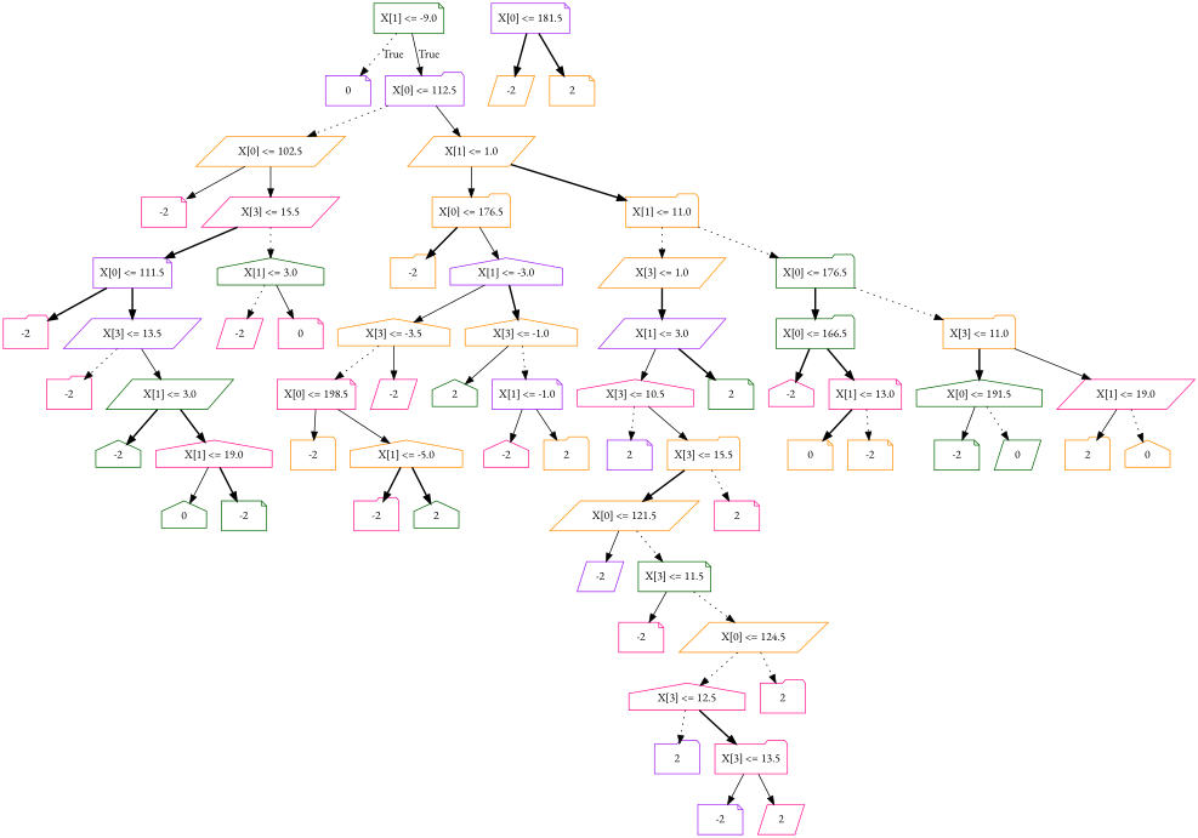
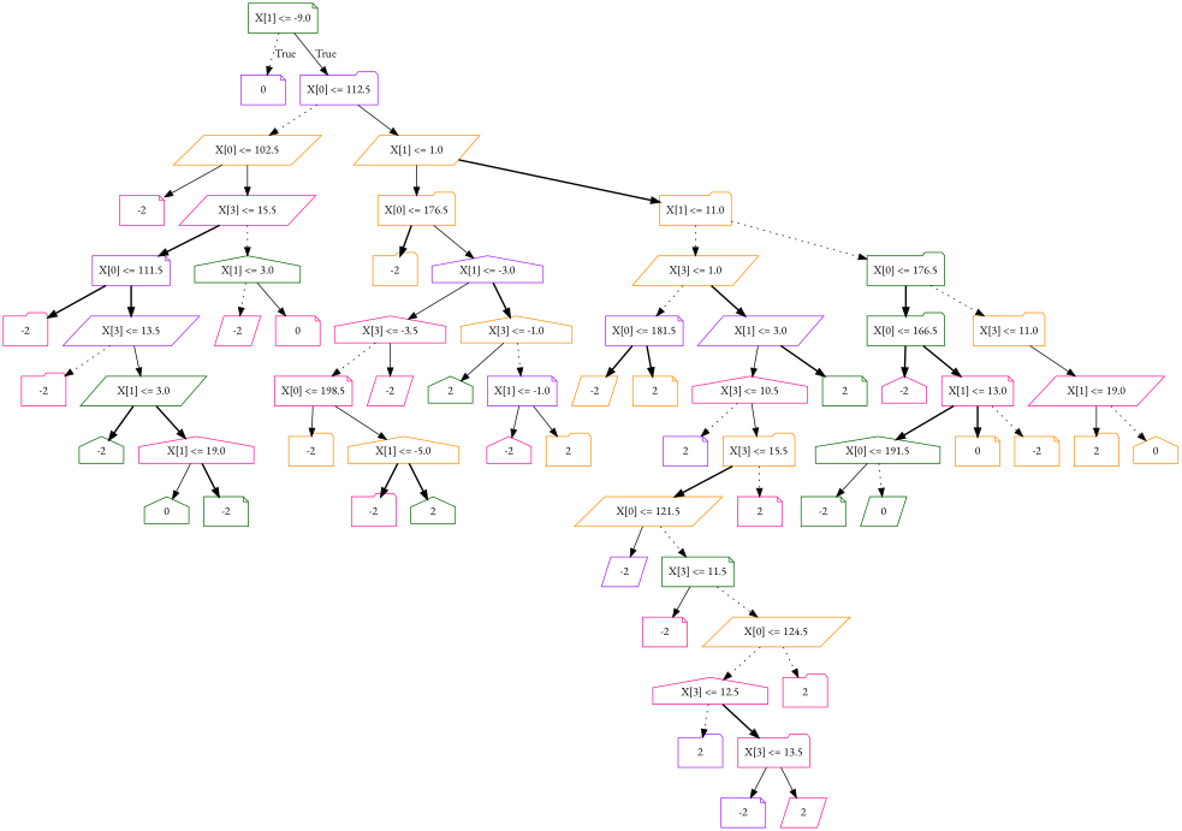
  digraph {
    fontname="EB Garamond"
    node [color=deeppink fontname="EB Garamond" shape=note]
    edge [fontname="EB Garamond" style=solid]
    n1 [color=darkgreen label="X[1] <= -9.0"]
    n2 [color=purple label=0]
    n3 [color=purple label="X[0] <= 112.5" shape=folder]
    n4 [color=darkorange label="X[0] <= 102.5" shape=parallelogram]
    n5 [color=darkorange label="X[1] <= 1.0" shape=parallelogram]
    n6 [label=-2]
    n7 [label="X[3] <= 15.5" shape=parallelogram]
    n8 [color=darkorange label="X[0] <= 176.5" shape=folder]
    n9 [color=darkorange label="X[1] <= 11.0" shape=folder]
    n10 [color=purple label="X[0] <= 111.5"]
    n11 [color=darkgreen label="X[1] <= 3.0" shape=house]
    n12 [label=-2 shape=folder]
    n13 [color=purple label="X[3] <= 13.5" shape=parallelogram]
    n14 [label=-2 shape=parallelogram]
    n15 [label=0]
    n16 [label=-2 shape=folder]
    n17 [color=darkgreen label="X[1] <= 3.0" shape=parallelogram]
    n18 [color=darkgreen label=-2 shape=house]
    n19 [label="X[1] <= 19.0" shape=house]
    n20 [color=darkgreen label=0 shape=house]
    n21 [color=darkgreen label=-2]
    n22 [color=darkorange label=-2 shape=folder]
    n23 [color=purple label="X[1] <= -3.0" shape=house]
    n24 [color=darkorange label="X[3] <= 1.0" shape=parallelogram]
    n25 [color=darkgreen label="X[0] <= 176.5" shape=folder]
-   n26 [color=darkorange label="X[3] <= -3.5" shape=house]
+   n26 [label="X[3] <= -3.5" shape=house]
    n27 [color=darkorange label="X[3] <= -1.0" shape=house]
    n28 [label="X[0] <= 198.5"]
    n29 [label=-2 shape=parallelogram]
    n30 [color=darkgreen label=2 shape=house]
    n31 [color=purple label="X[1] <= -1.0"]
    n32 [color=darkorange label=-2 shape=folder]
    n33 [color=darkorange label="X[1] <= -5.0" shape=house]
    n34 [label=-2 shape=folder]
    n35 [color=darkgreen label=2 shape=house]
    n36 [label=-2 shape=house]
    n37 [color=darkorange label=2 shape=folder]
    n38 [color=purple label="X[0] <= 181.5"]
    n39 [color=purple label="X[1] <= 3.0" shape=parallelogram]
    n40 [color=darkgreen label="X[0] <= 166.5" shape=folder]
    n41 [color=darkorange label="X[3] <= 11.0" shape=folder]
    n42 [color=darkorange label=-2 shape=parallelogram]
    n43 [color=darkorange label=2]
    n44 [label="X[3] <= 10.5" shape=house]
    n45 [color=darkgreen label=2]
    n46 [color=purple label=2]
    n47 [color=darkorange label="X[3] <= 15.5" shape=folder]
    n48 [color=darkorange label="X[0] <= 121.5" shape=parallelogram]
    n49 [label=2]
    n50 [color=purple label=-2 shape=parallelogram]
    n51 [color=darkgreen label="X[3] <= 11.5"]
    n52 [label=-2]
    n53 [color=darkorange label="X[0] <= 124.5" shape=parallelogram]
    n54 [label="X[3] <= 12.5" shape=house]
    n55 [label=2 shape=folder]
    n56 [color=purple label=2 shape=folder]
    n57 [label="X[3] <= 13.5" shape=folder]
    n58 [color=purple label=-2]
    n59 [label=2 shape=parallelogram]
    n60 [label=-2 shape=house]
    n61 [label="X[1] <= 13.0"]
    n62 [color=darkgreen label="X[0] <= 191.5" shape=house]
    n63 [label="X[1] <= 19.0" shape=parallelogram]
    n64 [color=darkorange label=0]
    n65 [color=darkorange label=-2]
    n66 [color=darkgreen label=-2]
    n67 [color=darkgreen label=0 shape=parallelogram]
    n68 [color=darkorange label=2 shape=folder]
    n69 [color=darkorange label=0 shape=house]
    n1 -> n2 [label=True style=dotted]
    n1 -> n3 [label=True]
    n3 -> n4 [style=dotted]
    n3 -> n5
    n4 -> n6
    n4 -> n7
    n5 -> n8
    n5 -> n9 [style=bold]
    n7 -> n10 [style=bold]
    n7 -> n11 [style=dotted]
    n8 -> n22 [style=bold]
    n8 -> n23
    n9 -> n24 [style=dotted]
    n9 -> n25 [style=dotted]
    n10 -> n12 [style=bold]
    n10 -> n13 [style=bold]
    n11 -> n14 [style=dotted]
    n11 -> n15
    n13 -> n16 [style=dotted]
    n13 -> n17
    n17 -> n18 [style=bold]
    n17 -> n19 [style=bold]
    n19 -> n20
    n19 -> n21 [style=bold]
    n23 -> n26
    n23 -> n27 [style=bold]
+   n24 -> n38 [style=dotted]
    n24 -> n39 [style=bold]
    n25 -> n40 [style=bold]
    n25 -> n41 [style=dotted]
    n26 -> n28 [style=dotted]
    n26 -> n29
    n27 -> n30
    n27 -> n31 [style=dotted]
    n28 -> n32
    n28 -> n33
    n31 -> n36
    n31 -> n37
    n33 -> n34 [style=bold]
    n33 -> n35 [style=bold]
    n38 -> n42 [style=bold]
    n38 -> n43 [style=bold]
    n39 -> n44
    n39 -> n45 [style=bold]
    n40 -> n60 [style=bold]
    n40 -> n61 [style=bold]
-   n41 -> n62 [style=bold]
+   n61 -> n62 [style=bold]
    n41 -> n63
    n44 -> n46 [style=dotted]
    n44 -> n47
    n47 -> n48 [style=bold]
    n47 -> n49 [style=dotted]
    n48 -> n50
    n48 -> n51 [style=dotted]
    n51 -> n52
    n51 -> n53 [style=dotted]
    n53 -> n54 [style=dotted]
    n53 -> n55 [style=dotted]
    n54 -> n56 [style=dotted]
    n54 -> n57 [style=bold]
    n57 -> n58
    n57 -> n59
    n61 -> n64 [style=bold]
    n61 -> n65 [style=dotted]
    n62 -> n66
    n62 -> n67 [style=dotted]
    n63 -> n68
    n63 -> n69 [style=dotted]
  }
